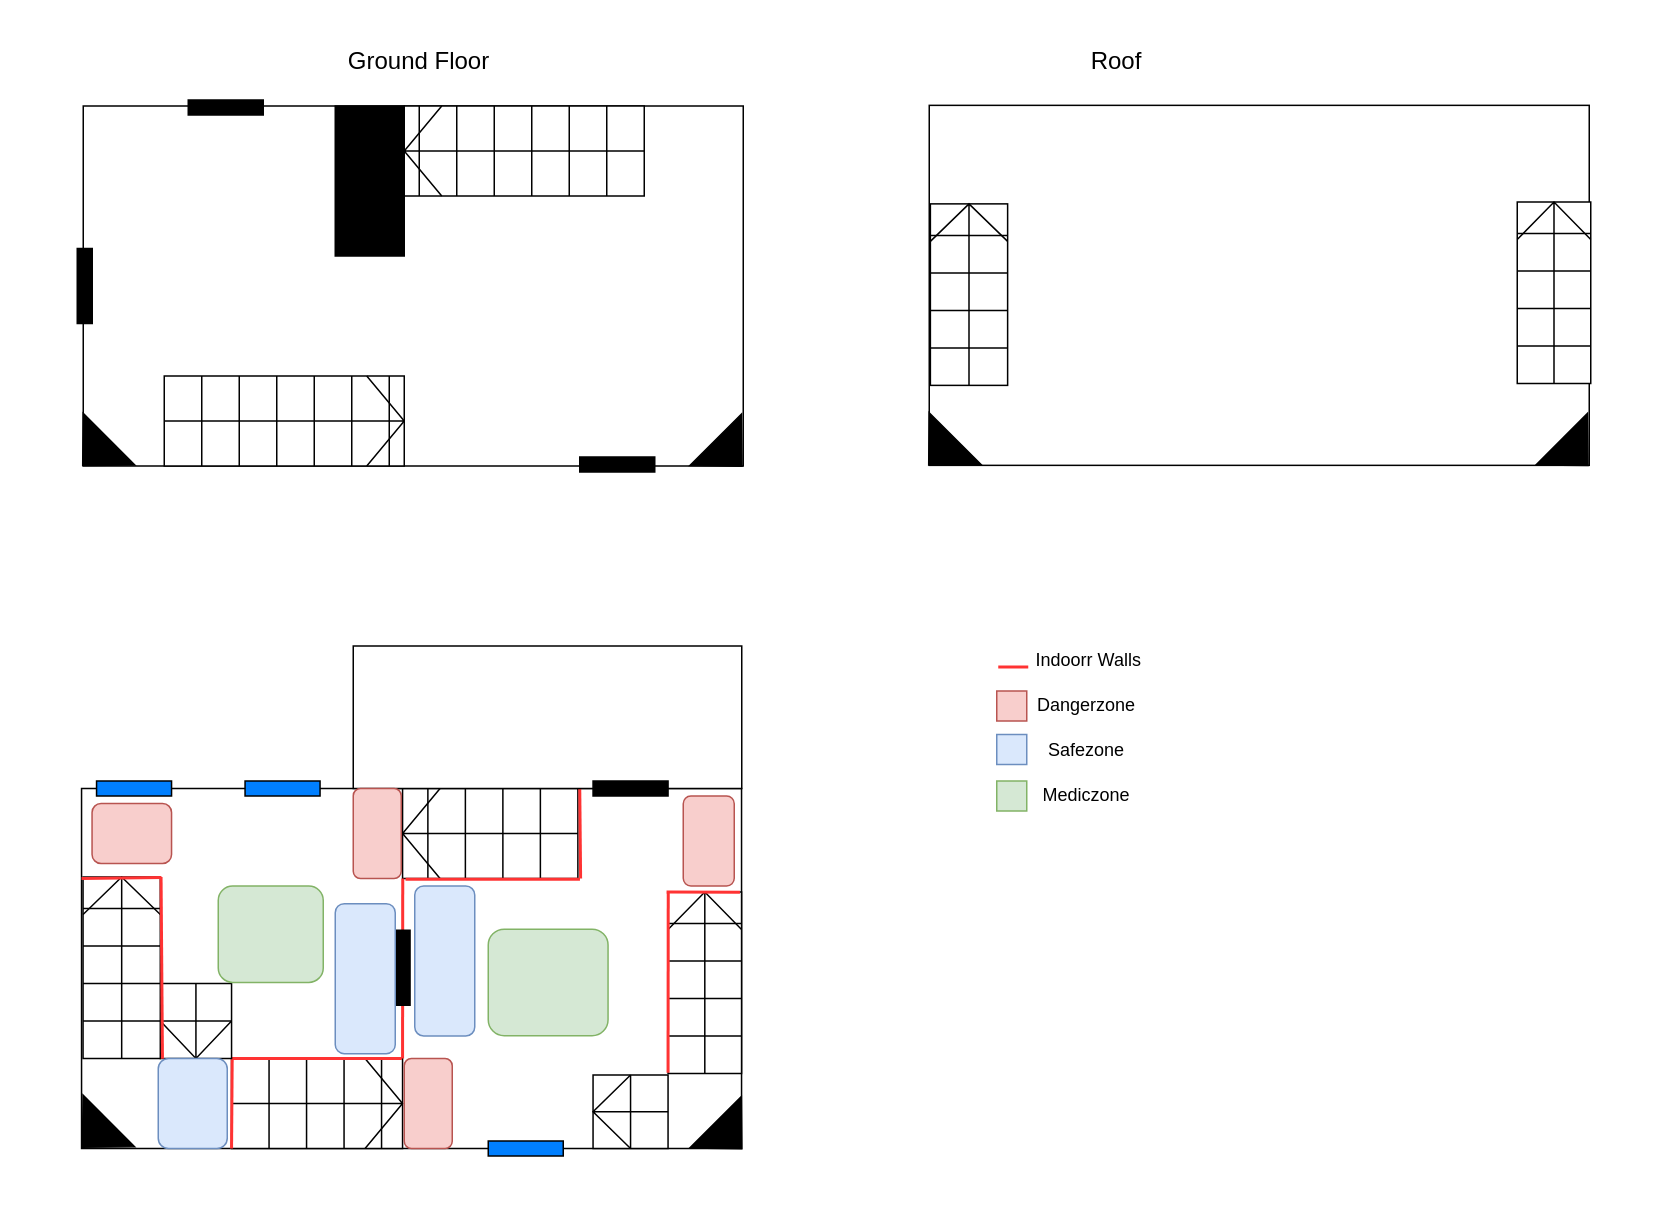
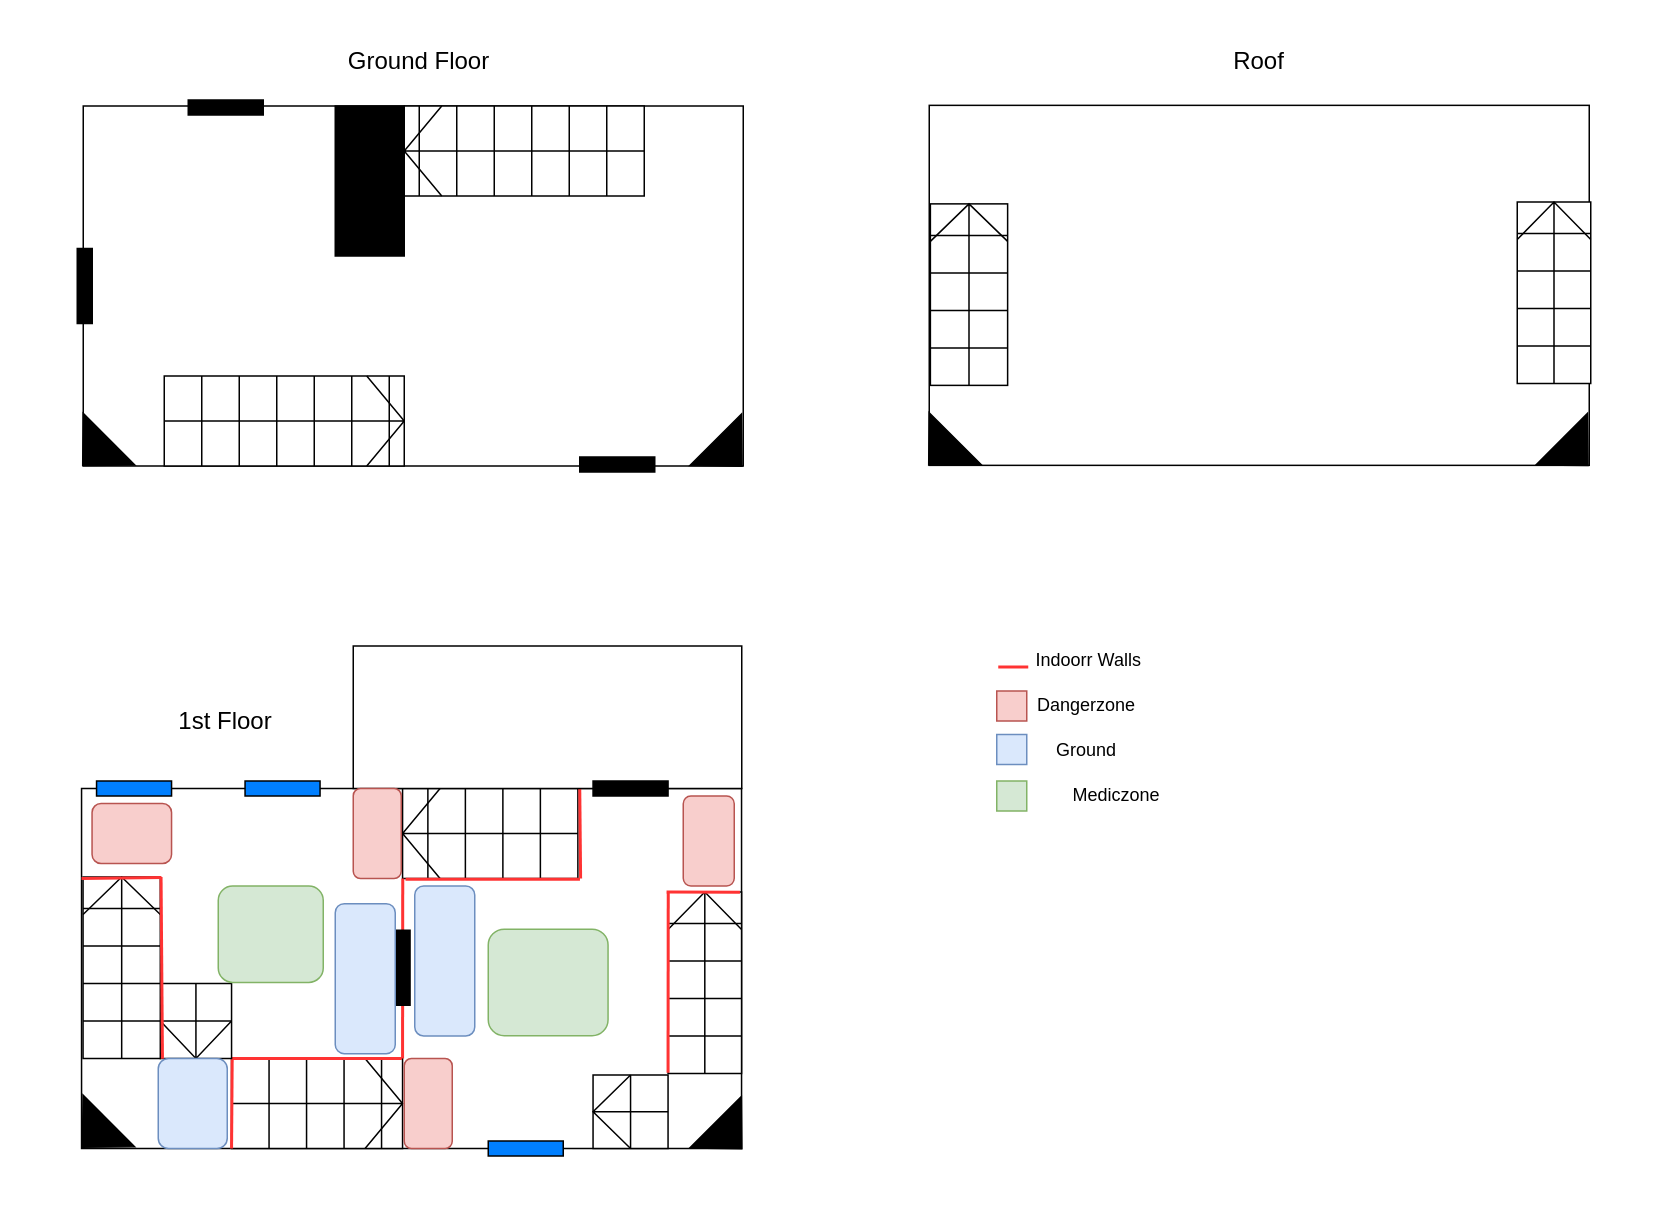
  <mxCell id="0" />
  <mxCell id="1" parent="0" />
  <mxCell id="2" value="" style="rounded=0;whiteSpace=wrap;html=1;" parent="1" vertex="1"><mxGeometry x="55" y="70" width="440" height="240" as="geometry" /></mxCell>
  <mxCell id="3" value="" style="verticalLabelPosition=bottom;html=1;verticalAlign=top;align=center;shape=mxgraph.floorplan.wall;fillColor=#000000;rotation=90;" parent="1" vertex="1"><mxGeometry x="31" y="185" width="50" height="10" as="geometry" /></mxCell>
  <mxCell id="4" value="" style="verticalLabelPosition=bottom;html=1;verticalAlign=top;align=center;shape=mxgraph.floorplan.wall;fillColor=#000000;rotation=0;" parent="1" vertex="1"><mxGeometry x="125" y="66" width="50" height="10" as="geometry" /></mxCell>
  <mxCell id="5" value="" style="rounded=0;whiteSpace=wrap;html=1;" parent="1" vertex="1"><mxGeometry x="53.87" y="525" width="440" height="240" as="geometry" /></mxCell>
  <mxCell id="6" value="" style="verticalLabelPosition=bottom;html=1;verticalAlign=top;align=center;shape=mxgraph.floorplan.stairs;" parent="1" vertex="1"><mxGeometry x="153.87" y="705" width="114" height="60" as="geometry" /></mxCell>
  <mxCell id="7" value="" style="verticalLabelPosition=bottom;html=1;verticalAlign=top;align=center;shape=mxgraph.floorplan.stairs;rotation=-180;" parent="1" vertex="1"><mxGeometry x="267.87" y="525" width="116.87" height="60" as="geometry" /></mxCell>
  <mxCell id="8" value="" style="rounded=0;whiteSpace=wrap;html=1;strokeColor=#000000;fillColor=#000000;" parent="1" vertex="1"><mxGeometry x="223" y="70" width="46" height="100" as="geometry" /></mxCell>
  <mxCell id="9" value="" style="verticalLabelPosition=bottom;html=1;verticalAlign=top;align=center;shape=mxgraph.floorplan.stairs;rotation=-180;" parent="1" vertex="1"><mxGeometry x="269" y="70" width="160" height="60" as="geometry" /></mxCell>
  <mxCell id="10" value="" style="verticalLabelPosition=bottom;html=1;verticalAlign=top;align=center;shape=mxgraph.floorplan.stairs;" parent="1" vertex="1"><mxGeometry x="109" y="250" width="160" height="60" as="geometry" /></mxCell>
  <mxCell id="11" value="z" style="triangle;whiteSpace=wrap;html=1;strokeColor=#000000;fillColor=#000000;rotation=135;" parent="1" vertex="1"><mxGeometry x="51" y="276.57" width="24.83" height="48.67" as="geometry" /></mxCell>
  <mxCell id="12" value="" style="triangle;whiteSpace=wrap;html=1;strokeColor=#000000;fillColor=#000000;rotation=45;" parent="1" vertex="1"><mxGeometry x="473" y="277" width="24.83" height="48.67" as="geometry" /></mxCell>
  <mxCell id="13" value="" style="verticalLabelPosition=bottom;html=1;verticalAlign=top;align=center;shape=mxgraph.floorplan.wall;fillColor=#000000;rotation=0;" parent="1" vertex="1"><mxGeometry x="386" y="304" width="50" height="10" as="geometry" /></mxCell>
  <mxCell id="14" value="" style="endArrow=none;html=1;strokeWidth=2;entryX=0.983;entryY=-0.007;entryDx=0;entryDy=0;entryPerimeter=0;exitX=-0.012;exitY=-0.007;exitDx=0;exitDy=0;exitPerimeter=0;strokeColor=#FF3333;" parent="1" source="7" target="7" edge="1"><mxGeometry width="50" height="50" relative="1" as="geometry"><mxPoint x="323.99" y="585" as="sourcePoint" /><mxPoint x="323.87" y="705" as="targetPoint" /></mxGeometry></mxCell>
  <mxCell id="15" value="" style="endArrow=none;html=1;strokeWidth=2;exitX=-0.012;exitY=-0.007;exitDx=0;exitDy=0;exitPerimeter=0;strokeColor=#FF3333;" parent="1" edge="1"><mxGeometry width="50" height="50" relative="1" as="geometry"><mxPoint x="267.448" y="705" as="sourcePoint" /><mxPoint x="153.87" y="705" as="targetPoint" /></mxGeometry></mxCell>
  <mxCell id="16" value="" style="endArrow=none;html=1;strokeWidth=2;entryX=0.983;entryY=-0.007;entryDx=0;entryDy=0;entryPerimeter=0;strokeColor=#FF3333;" parent="1" edge="1"><mxGeometry width="50" height="50" relative="1" as="geometry"><mxPoint x="386.58" y="585" as="sourcePoint" /><mxPoint x="385.998" y="525" as="targetPoint" /></mxGeometry></mxCell>
  <mxCell id="17" value="" style="endArrow=none;html=1;strokeWidth=2;strokeColor=#FF3333;" parent="1" edge="1"><mxGeometry width="50" height="50" relative="1" as="geometry"><mxPoint x="153.87" y="765" as="sourcePoint" /><mxPoint x="154.29" y="705" as="targetPoint" /></mxGeometry></mxCell>
  <mxCell id="18" value="" style="verticalLabelPosition=bottom;html=1;verticalAlign=top;align=center;shape=mxgraph.floorplan.stairs;rotation=90;" parent="1" vertex="1"><mxGeometry x="107.12" y="654.25" width="46" height="47.5" as="geometry" /></mxCell>
  <mxCell id="19" value="" style="verticalLabelPosition=bottom;html=1;verticalAlign=top;align=center;shape=mxgraph.floorplan.stairs;rotation=270;" parent="1" vertex="1"><mxGeometry x="408.87" y="630" width="121" height="49" as="geometry" /></mxCell>
  <mxCell id="20" value="z" style="triangle;whiteSpace=wrap;html=1;strokeColor=#000000;fillColor=#000000;rotation=135;" parent="1" vertex="1"><mxGeometry x="50.87" y="731" width="24.83" height="48.67" as="geometry" /></mxCell>
  <mxCell id="21" value="" style="triangle;whiteSpace=wrap;html=1;strokeColor=#000000;fillColor=#000000;rotation=45;" parent="1" vertex="1"><mxGeometry x="472.87" y="732" width="24.83" height="48.67" as="geometry" /></mxCell>
  <mxCell id="22" value="" style="verticalLabelPosition=bottom;html=1;verticalAlign=top;align=center;shape=mxgraph.floorplan.wall;fillColor=#007FFF;rotation=0;" parent="1" vertex="1"><mxGeometry x="63.87" y="520" width="50" height="10" as="geometry" /></mxCell>
  <mxCell id="23" value="" style="verticalLabelPosition=bottom;html=1;verticalAlign=top;align=center;shape=mxgraph.floorplan.wall;fillColor=#007FFF;rotation=0;" parent="1" vertex="1"><mxGeometry x="162.87" y="520" width="50" height="10" as="geometry" /></mxCell>
  <mxCell id="24" value="" style="verticalLabelPosition=bottom;html=1;verticalAlign=top;align=center;shape=mxgraph.floorplan.stairs;rotation=270;" parent="1" vertex="1"><mxGeometry x="20.12" y="618.75" width="121" height="51.5" as="geometry" /></mxCell>
  <mxCell id="25" value="" style="endArrow=none;html=1;strokeWidth=2;exitX=-0.002;exitY=1.028;exitDx=0;exitDy=0;exitPerimeter=0;strokeColor=#FF3333;" parent="1" source="24" edge="1"><mxGeometry width="50" height="50" relative="1" as="geometry"><mxPoint x="220.698" y="585" as="sourcePoint" /><mxPoint x="106.87" y="584" as="targetPoint" /><Array as="points"><mxPoint x="106.87" y="584" /></Array></mxGeometry></mxCell>
  <mxCell id="26" value="" style="endArrow=none;html=1;strokeWidth=2;strokeColor=#FF3333;exitX=0.997;exitY=1.014;exitDx=0;exitDy=0;exitPerimeter=0;" parent="1" source="24" edge="1"><mxGeometry width="50" height="50" relative="1" as="geometry"><mxPoint x="103.87" y="585" as="sourcePoint" /><mxPoint x="53.87" y="585" as="targetPoint" /></mxGeometry></mxCell>
  <mxCell id="27" value="" style="verticalLabelPosition=bottom;html=1;verticalAlign=top;align=center;shape=mxgraph.floorplan.stairs;rotation=-180;" parent="1" vertex="1"><mxGeometry x="404.87" y="716" width="40" height="49" as="geometry" /></mxCell>
  <mxCell id="28" value="" style="endArrow=none;html=1;strokeWidth=2;strokeColor=#FF3333;" parent="1" edge="1"><mxGeometry width="50" height="50" relative="1" as="geometry"><mxPoint x="267.99" y="585" as="sourcePoint" /><mxPoint x="267.87" y="705" as="targetPoint" /></mxGeometry></mxCell>
  <mxCell id="29" value="" style="endArrow=none;html=1;strokeWidth=2;strokeColor=#FF3333;" parent="1" edge="1"><mxGeometry width="50" height="50" relative="1" as="geometry"><mxPoint x="444.99" y="594.5" as="sourcePoint" /><mxPoint x="444.87" y="714.5" as="targetPoint" /></mxGeometry></mxCell>
  <mxCell id="30" value="" style="endArrow=none;html=1;strokeWidth=2;strokeColor=#FF3333;exitX=0.999;exitY=0.978;exitDx=0;exitDy=0;exitPerimeter=0;" parent="1" source="19" edge="1"><mxGeometry width="50" height="50" relative="1" as="geometry"><mxPoint x="493.091" y="593.003" as="sourcePoint" /><mxPoint x="443.87" y="594" as="targetPoint" /></mxGeometry></mxCell>
  <mxCell id="31" value="" style="verticalLabelPosition=bottom;html=1;verticalAlign=top;align=center;shape=mxgraph.floorplan.wall;fillColor=#000000;rotation=90;" parent="1" vertex="1"><mxGeometry x="242.87" y="639.5" width="50" height="10" as="geometry" /></mxCell>
  <mxCell id="32" value="" style="rounded=0;whiteSpace=wrap;html=1;" vertex="1" parent="1"><mxGeometry x="235" y="430" width="259" height="95" as="geometry" /></mxCell>
  <mxCell id="33" value="" style="verticalLabelPosition=bottom;html=1;verticalAlign=top;align=center;shape=mxgraph.floorplan.wall;fillColor=#000000;rotation=0;" vertex="1" parent="1"><mxGeometry x="394.87" y="520" width="50" height="10" as="geometry" /></mxCell>
  <mxCell id="34" value="" style="rounded=0;whiteSpace=wrap;html=1;" vertex="1" parent="1"><mxGeometry x="619" y="69.57" width="440" height="240" as="geometry" /></mxCell>
  <mxCell id="35" value="z" style="triangle;whiteSpace=wrap;html=1;strokeColor=#000000;fillColor=#000000;rotation=135;" vertex="1" parent="1"><mxGeometry x="615" y="276.14" width="24.83" height="48.67" as="geometry" /></mxCell>
  <mxCell id="36" value="" style="triangle;whiteSpace=wrap;html=1;strokeColor=#000000;fillColor=#000000;rotation=45;" vertex="1" parent="1"><mxGeometry x="1037" y="276.57" width="24.83" height="48.67" as="geometry" /></mxCell>
  <mxCell id="37" value="" style="verticalLabelPosition=bottom;html=1;verticalAlign=top;align=center;shape=mxgraph.floorplan.stairs;rotation=270;" vertex="1" parent="1"><mxGeometry x="975" y="170" width="121" height="49" as="geometry" /></mxCell>
  <mxCell id="38" value="" style="verticalLabelPosition=bottom;html=1;verticalAlign=top;align=center;shape=mxgraph.floorplan.stairs;rotation=270;" vertex="1" parent="1"><mxGeometry x="585" y="170" width="121" height="51.5" as="geometry" /></mxCell>
  <mxCell id="39" value="" style="endArrow=none;html=1;strokeWidth=2;entryX=0.983;entryY=-0.007;entryDx=0;entryDy=0;entryPerimeter=0;strokeColor=#FF3333;" edge="1" parent="1"><mxGeometry width="50" height="50" relative="1" as="geometry"><mxPoint x="685" y="444" as="sourcePoint" /><mxPoint x="664.998" y="444" as="targetPoint" /></mxGeometry></mxCell>
  <mxCell id="40" value="&lt;div&gt;Indoorr Walls&lt;/div&gt;" style="text;html=1;strokeColor=none;fillColor=none;align=center;verticalAlign=middle;whiteSpace=wrap;rounded=0;" vertex="1" parent="1"><mxGeometry x="684" y="430" width="83" height="20" as="geometry" /></mxCell>
  <mxCell id="41" value="" style="whiteSpace=wrap;html=1;aspect=fixed;strokeColor=#b85450;fillColor=#f8cecc;" vertex="1" parent="1"><mxGeometry x="664" y="460" width="20" height="20" as="geometry" /></mxCell>
  <mxCell id="42" value="Dangerzone" style="text;html=1;strokeColor=none;fillColor=none;align=center;verticalAlign=middle;whiteSpace=wrap;rounded=0;" vertex="1" parent="1"><mxGeometry x="684" y="460" width="80" height="20" as="geometry" /></mxCell>
  <mxCell id="43" value="" style="whiteSpace=wrap;html=1;aspect=fixed;strokeColor=#6c8ebf;fillColor=#dae8fc;" vertex="1" parent="1"><mxGeometry x="664" y="489" width="20" height="20" as="geometry" /></mxCell>
- <mxCell id="44" value="Safezone" style="text;html=1;strokeColor=none;fillColor=none;align=center;verticalAlign=middle;whiteSpace=wrap;rounded=0;" vertex="1" parent="1"><mxGeometry x="684" y="490" width="80" height="19" as="geometry" /></mxCell>
+ <mxCell id="44" value="Ground" style="text;html=1;strokeColor=none;fillColor=none;align=center;verticalAlign=middle;whiteSpace=wrap;rounded=0;" vertex="1" parent="1"><mxGeometry x="684" y="490" width="80" height="19" as="geometry" /></mxCell>
  <mxCell id="45" value="" style="whiteSpace=wrap;html=1;aspect=fixed;strokeColor=#82b366;fillColor=#d5e8d4;" vertex="1" parent="1"><mxGeometry x="664" y="520" width="20" height="20" as="geometry" /></mxCell>
- <mxCell id="46" value="Mediczone" style="text;html=1;strokeColor=none;fillColor=none;align=center;verticalAlign=middle;whiteSpace=wrap;rounded=0;" vertex="1" parent="1"><mxGeometry x="684" y="520" width="80" height="20" as="geometry" /></mxCell>
+ <mxCell id="46" value="Mediczone" style="text;html=1;strokeColor=none;fillColor=none;align=center;verticalAlign=middle;whiteSpace=wrap;rounded=0;" vertex="1" parent="1"><mxGeometry x="704" y="520" width="80" height="20" as="geometry" /></mxCell>
  <mxCell id="47" value="" style="rounded=1;whiteSpace=wrap;html=1;fillColor=#d5e8d4;strokeColor=#82b366;" vertex="1" parent="1"><mxGeometry x="325" y="618.75" width="79.87" height="71" as="geometry" /></mxCell>
  <mxCell id="48" value="" style="rounded=1;whiteSpace=wrap;html=1;fillColor=#d5e8d4;strokeColor=#82b366;" vertex="1" parent="1"><mxGeometry x="145" y="590" width="70" height="64.25" as="geometry" /></mxCell>
  <mxCell id="49" value="" style="rounded=1;whiteSpace=wrap;html=1;fillColor=#f8cecc;strokeColor=#b85450;" vertex="1" parent="1"><mxGeometry x="235" y="525" width="32" height="60" as="geometry" /></mxCell>
  <mxCell id="50" value="" style="rounded=1;whiteSpace=wrap;html=1;fillColor=#dae8fc;strokeColor=#6c8ebf;" vertex="1" parent="1"><mxGeometry x="105" y="705" width="46" height="60" as="geometry" /></mxCell>
  <mxCell id="51" value="" style="rounded=1;whiteSpace=wrap;html=1;fillColor=#f8cecc;strokeColor=#b85450;" vertex="1" parent="1"><mxGeometry x="269" y="705" width="32" height="60" as="geometry" /></mxCell>
  <mxCell id="52" value="" style="rounded=1;whiteSpace=wrap;html=1;fillColor=#dae8fc;strokeColor=#6c8ebf;" vertex="1" parent="1"><mxGeometry x="223" y="601.75" width="40" height="100" as="geometry" /></mxCell>
  <mxCell id="53" value="" style="rounded=1;whiteSpace=wrap;html=1;fillColor=#dae8fc;strokeColor=#6c8ebf;" vertex="1" parent="1"><mxGeometry x="276" y="590" width="40" height="100" as="geometry" /></mxCell>
  <mxCell id="54" value="" style="verticalLabelPosition=bottom;html=1;verticalAlign=top;align=center;shape=mxgraph.floorplan.wall;fillColor=#007FFF;rotation=0;" vertex="1" parent="1"><mxGeometry x="325" y="760" width="50" height="10" as="geometry" /></mxCell>
  <mxCell id="55" value="&lt;font style=&quot;font-size: 16px&quot;&gt;Ground Floor&lt;/font&gt;" style="text;html=1;strokeColor=none;fillColor=none;align=center;verticalAlign=middle;whiteSpace=wrap;rounded=0;" vertex="1" parent="1"><mxGeometry x="223" y="20" width="112" height="40" as="geometry" /></mxCell>
- <mxCell id="56" value="&lt;font style=&quot;font-size: 16px&quot;&gt;Roof&lt;/font&gt;" style="text;html=1;strokeColor=none;fillColor=none;align=center;verticalAlign=middle;whiteSpace=wrap;rounded=0;" vertex="1" parent="1"><mxGeometry x="688" y="20" width="112" height="40" as="geometry" /></mxCell>
+ <mxCell id="56" value="&lt;font style=&quot;font-size: 16px&quot;&gt;Roof&lt;/font&gt;" style="text;html=1;strokeColor=none;fillColor=none;align=center;verticalAlign=middle;whiteSpace=wrap;rounded=0;" vertex="1" parent="1"><mxGeometry x="783" y="20" width="112" height="40" as="geometry" /></mxCell>
+ <mxCell id="57" value="&lt;font style=&quot;font-size: 16px&quot;&gt;1st Floor&lt;/font&gt;" style="text;html=1;strokeColor=none;fillColor=none;align=center;verticalAlign=middle;whiteSpace=wrap;rounded=0;" vertex="1" parent="1"><mxGeometry x="94" y="460" width="112" height="40" as="geometry" /></mxCell>
  <mxCell id="58" value="" style="rounded=1;whiteSpace=wrap;html=1;fillColor=#f8cecc;strokeColor=#b85450;" vertex="1" parent="1"><mxGeometry x="60.87" y="535" width="53" height="40" as="geometry" /></mxCell>
  <mxCell id="59" value="" style="rounded=1;whiteSpace=wrap;html=1;fillColor=#f8cecc;strokeColor=#b85450;" vertex="1" parent="1"><mxGeometry x="455" y="530" width="34" height="60" as="geometry" /></mxCell>
